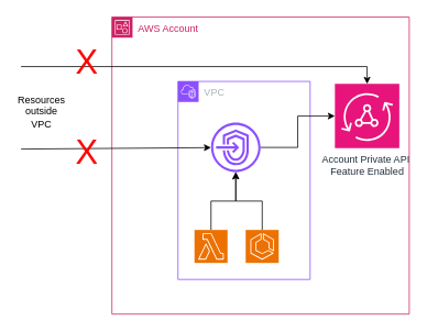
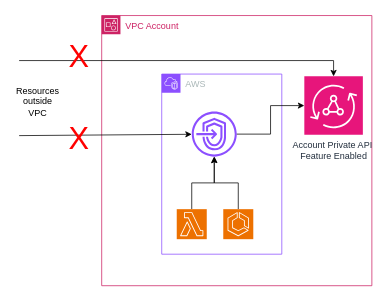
  <mxCell id="0" />
  <mxCell id="1" parent="0" />
- <mxCell id="2" value="AWS Account" style="points=[[0,0],[0.25,0],[0.5,0],[0.75,0],[1,0],[1,0.25],[1,0.5],[1,0.75],[1,1],[0.75,1],[0.5,1],[0.25,1],[0,1],[0,0.75],[0,0.5],[0,0.25]];outlineConnect=0;gradientColor=none;html=1;whiteSpace=wrap;fontSize=12;fontStyle=0;container=1;pointerEvents=0;collapsible=0;recursiveResize=0;shape=mxgraph.aws4.group;grIcon=mxgraph.aws4.group_account;strokeColor=#CD2264;fillColor=none;verticalAlign=top;align=left;spacingLeft=30;fontColor=#CD2264;dashed=0;" vertex="1" parent="1"><mxGeometry x="135" y="20" width="360" height="360" as="geometry" /></mxCell>
- <mxCell id="3" value="VPC" style="points=[[0,0],[0.25,0],[0.5,0],[0.75,0],[1,0],[1,0.25],[1,0.5],[1,0.75],[1,1],[0.75,1],[0.5,1],[0.25,1],[0,1],[0,0.75],[0,0.5],[0,0.25]];outlineConnect=0;gradientColor=none;html=1;whiteSpace=wrap;fontSize=12;fontStyle=0;container=1;pointerEvents=0;collapsible=0;recursiveResize=0;shape=mxgraph.aws4.group;grIcon=mxgraph.aws4.group_vpc2;strokeColor=#8C4FFF;fillColor=none;verticalAlign=top;align=left;spacingLeft=30;fontColor=#AAB7B8;dashed=0;" vertex="1" parent="2"><mxGeometry x="80" y="78" width="160" height="240" as="geometry" /></mxCell>
+ <mxCell id="2" value="VPC Account" style="points=[[0,0],[0.25,0],[0.5,0],[0.75,0],[1,0],[1,0.25],[1,0.5],[1,0.75],[1,1],[0.75,1],[0.5,1],[0.25,1],[0,1],[0,0.75],[0,0.5],[0,0.25]];outlineConnect=0;gradientColor=none;html=1;whiteSpace=wrap;fontSize=12;fontStyle=0;container=1;pointerEvents=0;collapsible=0;recursiveResize=0;shape=mxgraph.aws4.group;grIcon=mxgraph.aws4.group_account;strokeColor=#CD2264;fillColor=none;verticalAlign=top;align=left;spacingLeft=30;fontColor=#CD2264;dashed=0;" vertex="1" parent="1"><mxGeometry x="135" y="20" width="360" height="360" as="geometry" /></mxCell>
+ <mxCell id="3" value="AWS" style="points=[[0,0],[0.25,0],[0.5,0],[0.75,0],[1,0],[1,0.25],[1,0.5],[1,0.75],[1,1],[0.75,1],[0.5,1],[0.25,1],[0,1],[0,0.75],[0,0.5],[0,0.25]];outlineConnect=0;gradientColor=none;html=1;whiteSpace=wrap;fontSize=12;fontStyle=0;container=1;pointerEvents=0;collapsible=0;recursiveResize=0;shape=mxgraph.aws4.group;grIcon=mxgraph.aws4.group_vpc2;strokeColor=#8C4FFF;fillColor=none;verticalAlign=top;align=left;spacingLeft=30;fontColor=#AAB7B8;dashed=0;" vertex="1" parent="2"><mxGeometry x="80" y="78" width="160" height="240" as="geometry" /></mxCell>
  <mxCell id="4" value="" style="sketch=0;outlineConnect=0;fontColor=#232F3E;gradientColor=none;fillColor=#8C4FFF;strokeColor=none;dashed=0;verticalLabelPosition=bottom;verticalAlign=top;align=center;html=1;fontSize=12;fontStyle=0;aspect=fixed;pointerEvents=1;shape=mxgraph.aws4.endpoints;" vertex="1" parent="3"><mxGeometry x="40" y="50" width="60" height="60" as="geometry" /></mxCell>
  <mxCell id="5" style="edgeStyle=orthogonalEdgeStyle;rounded=0;orthogonalLoop=1;jettySize=auto;html=1;exitX=0.5;exitY=0;exitDx=0;exitDy=0;exitPerimeter=0;" edge="1" parent="3" source="6" target="4"><mxGeometry relative="1" as="geometry" /></mxCell>
  <mxCell id="6" value="" style="sketch=0;points=[[0,0,0],[0.25,0,0],[0.5,0,0],[0.75,0,0],[1,0,0],[0,1,0],[0.25,1,0],[0.5,1,0],[0.75,1,0],[1,1,0],[0,0.25,0],[0,0.5,0],[0,0.75,0],[1,0.25,0],[1,0.5,0],[1,0.75,0]];outlineConnect=0;fontColor=#232F3E;fillColor=#ED7100;strokeColor=#ffffff;dashed=0;verticalLabelPosition=bottom;verticalAlign=top;align=center;html=1;fontSize=12;fontStyle=0;aspect=fixed;shape=mxgraph.aws4.resourceIcon;resIcon=mxgraph.aws4.lambda;" vertex="1" parent="3"><mxGeometry x="20" y="180" width="40" height="40" as="geometry" /></mxCell>
  <mxCell id="7" style="edgeStyle=orthogonalEdgeStyle;rounded=0;orthogonalLoop=1;jettySize=auto;html=1;exitX=0.5;exitY=0;exitDx=0;exitDy=0;exitPerimeter=0;" edge="1" parent="3" source="8" target="4"><mxGeometry relative="1" as="geometry" /></mxCell>
  <mxCell id="8" value="" style="sketch=0;points=[[0,0,0],[0.25,0,0],[0.5,0,0],[0.75,0,0],[1,0,0],[0,1,0],[0.25,1,0],[0.5,1,0],[0.75,1,0],[1,1,0],[0,0.25,0],[0,0.5,0],[0,0.75,0],[1,0.25,0],[1,0.5,0],[1,0.75,0]];outlineConnect=0;fontColor=#232F3E;fillColor=#ED7100;strokeColor=#ffffff;dashed=0;verticalLabelPosition=bottom;verticalAlign=top;align=center;html=1;fontSize=12;fontStyle=0;aspect=fixed;shape=mxgraph.aws4.resourceIcon;resIcon=mxgraph.aws4.ecs;" vertex="1" parent="3"><mxGeometry x="82" y="180" width="40" height="40" as="geometry" /></mxCell>
  <mxCell id="9" value="Account Private API&amp;nbsp;&lt;div&gt;Feature Enabled&lt;/div&gt;" style="sketch=0;points=[[0,0,0],[0.25,0,0],[0.5,0,0],[0.75,0,0],[1,0,0],[0,1,0],[0.25,1,0],[0.5,1,0],[0.75,1,0],[1,1,0],[0,0.25,0],[0,0.5,0],[0,0.75,0],[1,0.25,0],[1,0.5,0],[1,0.75,0]];outlineConnect=0;fontColor=#232F3E;fillColor=#E7157B;strokeColor=#ffffff;dashed=0;verticalLabelPosition=bottom;verticalAlign=top;align=center;html=1;fontSize=12;fontStyle=0;aspect=fixed;shape=mxgraph.aws4.resourceIcon;resIcon=mxgraph.aws4.appsync;" vertex="1" parent="2"><mxGeometry x="270" y="81" width="78" height="78" as="geometry" /></mxCell>
  <mxCell id="10" style="edgeStyle=orthogonalEdgeStyle;rounded=0;orthogonalLoop=1;jettySize=auto;html=1;" edge="1" parent="2" source="4" target="9"><mxGeometry relative="1" as="geometry" /></mxCell>
  <mxCell id="11" value="" style="edgeStyle=none;orthogonalLoop=1;jettySize=auto;html=1;rounded=0;" edge="1" parent="1" target="4"><mxGeometry width="80" relative="1" as="geometry"><mxPoint x="25" y="180" as="sourcePoint" /><mxPoint x="365" y="280" as="targetPoint" /><Array as="points" /></mxGeometry></mxCell>
  <mxCell id="12" value="X" style="text;strokeColor=none;align=center;fillColor=none;html=1;verticalAlign=middle;whiteSpace=wrap;rounded=0;fontSize=41;fontColor=#FF0000;" vertex="1" parent="1"><mxGeometry x="75" y="170" width="60" height="30" as="geometry" /></mxCell>
  <mxCell id="13" value="" style="edgeStyle=none;orthogonalLoop=1;jettySize=auto;html=1;rounded=0;entryX=0.5;entryY=0;entryDx=0;entryDy=0;entryPerimeter=0;" edge="1" parent="1" target="9"><mxGeometry width="80" relative="1" as="geometry"><mxPoint x="25" y="80" as="sourcePoint" /><mxPoint x="365" y="280" as="targetPoint" /><Array as="points"><mxPoint x="444" y="80" /></Array></mxGeometry></mxCell>
  <mxCell id="14" value="X" style="text;strokeColor=none;align=center;fillColor=none;html=1;verticalAlign=middle;whiteSpace=wrap;rounded=0;fontSize=41;fontColor=#FF0000;" vertex="1" parent="1"><mxGeometry x="75" y="60" width="60" height="30" as="geometry" /></mxCell>
  <mxCell id="15" value="Resources outside VPC" style="text;strokeColor=none;align=center;fillColor=none;html=1;verticalAlign=middle;whiteSpace=wrap;rounded=0;" vertex="1" parent="1"><mxGeometry x="20" y="110" width="60" height="50" as="geometry" /></mxCell>
